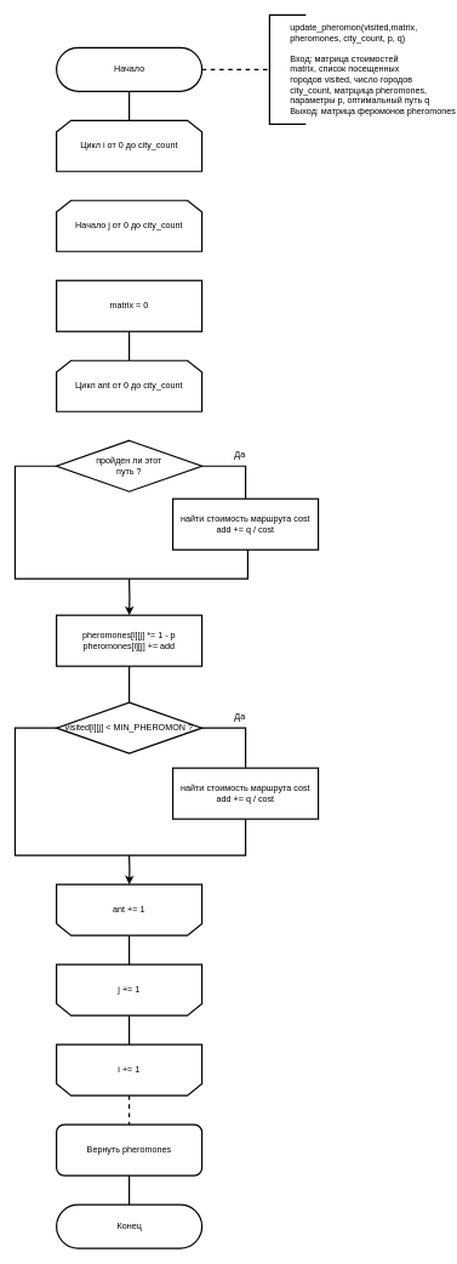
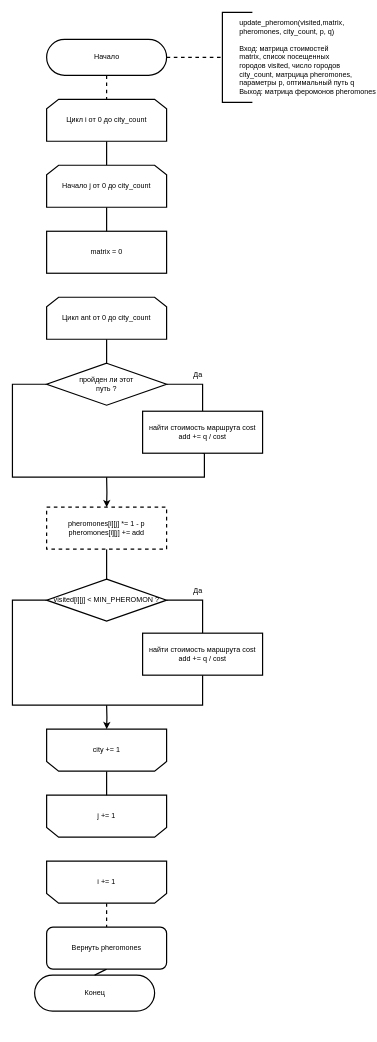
  <mxCell id="0" />
  <mxCell id="1" parent="0" />
  <mxCell id="2" style="edgeStyle=orthogonalEdgeStyle;rounded=0;orthogonalLoop=1;jettySize=auto;html=1;entryX=0;entryY=0.5;entryDx=0;entryDy=0;entryPerimeter=0;endArrow=none;endFill=0;strokeWidth=2;dashed=1;exitX=1;exitY=0.5;exitDx=0;exitDy=0;exitPerimeter=0;" parent="1" source="4" target="6" edge="1"><mxGeometry relative="1" as="geometry"><mxPoint x="327" y="165" as="sourcePoint" /><Array as="points"><mxPoint x="297" y="95" /><mxPoint x="297" y="95" /></Array></mxGeometry></mxCell>
- <mxCell id="3" style="edgeStyle=none;html=1;exitX=0.5;exitY=0.5;exitDx=0;exitDy=30;exitPerimeter=0;entryX=0.5;entryY=0;entryDx=0;entryDy=0;strokeWidth=2;endArrow=none;endFill=0;" parent="1" source="4" target="9" edge="1"><mxGeometry relative="1" as="geometry" /></mxCell>
+ <mxCell id="3" style="edgeStyle=none;html=1;exitX=0.5;exitY=0.5;exitDx=0;exitDy=30;exitPerimeter=0;entryX=0.5;entryY=0;entryDx=0;entryDy=0;strokeWidth=2;endArrow=none;endFill=0;dashed=1;" parent="1" source="4" target="9" edge="1"><mxGeometry relative="1" as="geometry" /></mxCell>
  <mxCell id="4" value="&lt;font style=&quot;font-size: 12px&quot;&gt;Начало&lt;/font&gt;" style="html=1;dashed=0;whitespace=wrap;shape=mxgraph.dfd.start;strokeWidth=2;" parent="1" vertex="1"><mxGeometry x="77" y="65" width="200" height="60" as="geometry" /></mxCell>
  <mxCell id="5" style="edgeStyle=orthogonalEdgeStyle;rounded=0;orthogonalLoop=1;jettySize=auto;html=1;exitX=0.5;exitY=1;exitDx=0;exitDy=0;" parent="1" edge="1"><mxGeometry relative="1" as="geometry"><mxPoint x="127" y="215" as="sourcePoint" /><mxPoint x="127" y="215" as="targetPoint" /></mxGeometry></mxCell>
  <mxCell id="6" value="&lt;div&gt;&lt;span style=&quot;white-space: pre&quot;&gt;&#09;&lt;/span&gt;update_pheromon(visited,matrix,&amp;nbsp;&lt;/div&gt;&lt;div&gt;&lt;span style=&quot;white-space: pre&quot;&gt;&#09;&lt;/span&gt;pheromones, city_count, p, q)&lt;/div&gt;&lt;div&gt;&lt;span&gt;&lt;br&gt;&lt;/span&gt;&lt;/div&gt;&lt;span style=&quot;white-space: pre&quot;&gt;&#09;&lt;/span&gt;Вход: матрица стоимостей &lt;br&gt;&lt;span style=&quot;white-space: pre&quot;&gt;&#09;&lt;/span&gt;matrix, список посещенных&lt;br&gt;&lt;span style=&quot;white-space: pre&quot;&gt;&#09;&lt;/span&gt;городов visited, число городов&lt;br&gt;&lt;span style=&quot;white-space: pre&quot;&gt;&#09;&lt;/span&gt;city_count, матрцица pheromones,&lt;br&gt;&lt;span style=&quot;white-space: pre&quot;&gt;&#09;&lt;/span&gt;параметры p, оптимальный путь q&lt;br&gt;&lt;span style=&quot;white-space: pre&quot;&gt;&#09;&lt;/span&gt;Выход: матрица феромонов pheromones" style="strokeWidth=2;html=1;shape=mxgraph.flowchart.annotation_1;align=left;pointerEvents=1;" parent="1" vertex="1"><mxGeometry x="370" y="20" width="50" height="150" as="geometry" /></mxCell>
- <mxCell id="7" value="&lt;font style=&quot;font-size: 12px&quot;&gt;Конец&lt;/font&gt;" style="html=1;dashed=0;whitespace=wrap;shape=mxgraph.dfd.start;strokeWidth=2;" parent="1" vertex="1"><mxGeometry x="77" y="1655" width="200" height="60" as="geometry" /></mxCell>
+ <mxCell id="7" value="&lt;font style=&quot;font-size: 12px&quot;&gt;Конец&lt;/font&gt;" style="html=1;dashed=0;whitespace=wrap;shape=mxgraph.dfd.start;strokeWidth=2;" parent="1" vertex="1"><mxGeometry x="57" y="1625" width="200" height="60" as="geometry" /></mxCell>
+ <mxCell id="8" style="edgeStyle=none;html=1;exitX=0.5;exitY=1;exitDx=0;exitDy=0;entryX=0.5;entryY=0;entryDx=0;entryDy=0;strokeWidth=2;endArrow=none;endFill=0;" parent="1" source="9" target="13" edge="1"><mxGeometry relative="1" as="geometry" /></mxCell>
  <mxCell id="9" value="Цикл i от 0 до city_count" style="shape=loopLimit;whiteSpace=wrap;html=1;strokeWidth=2;" parent="1" vertex="1"><mxGeometry x="77" y="165" width="200" height="70" as="geometry" /></mxCell>
- <mxCell id="10" style="edgeStyle=none;html=1;exitX=0.5;exitY=1;exitDx=0;exitDy=0;entryX=0.5;entryY=0;entryDx=0;entryDy=0;endArrow=none;endFill=0;strokeWidth=2;" parent="1" source="11" target="41" edge="1"><mxGeometry relative="1" as="geometry" /></mxCell>
  <mxCell id="11" value="&lt;font&gt;&lt;div&gt;matrix = 0&lt;/div&gt;&lt;/font&gt;" style="rounded=0;whiteSpace=wrap;html=1;strokeWidth=2;align=center;" parent="1" vertex="1"><mxGeometry x="77" y="385" width="200" height="70" as="geometry" /></mxCell>
+ <mxCell id="12" style="edgeStyle=none;html=1;exitX=0.5;exitY=1;exitDx=0;exitDy=0;entryX=0.5;entryY=0;entryDx=0;entryDy=0;endArrow=none;endFill=0;strokeWidth=2;" parent="1" source="13" target="11" edge="1"><mxGeometry relative="1" as="geometry" /></mxCell>
  <mxCell id="13" value="Начало j от 0 до city_count" style="shape=loopLimit;whiteSpace=wrap;html=1;strokeWidth=2;" parent="1" vertex="1"><mxGeometry x="77" y="275" width="200" height="70" as="geometry" /></mxCell>
- <mxCell id="14" style="edgeStyle=none;html=1;exitX=0.5;exitY=0;exitDx=0;exitDy=0;entryX=0.5;entryY=1;entryDx=0;entryDy=0;endArrow=none;endFill=0;strokeWidth=2;" parent="1" source="15" target="17" edge="1"><mxGeometry relative="1" as="geometry" /></mxCell>
  <mxCell id="15" value="j += 1" style="shape=loopLimit;whiteSpace=wrap;html=1;strokeWidth=2;direction=west;" parent="1" vertex="1"><mxGeometry x="77" y="1325" width="200" height="70" as="geometry" /></mxCell>
  <mxCell id="16" style="edgeStyle=none;html=1;exitX=0.5;exitY=0;exitDx=0;exitDy=0;entryX=0.5;entryY=0;entryDx=0;entryDy=0;endArrow=none;endFill=0;strokeWidth=2;dashed=1;" parent="1" source="17" target="19" edge="1"><mxGeometry relative="1" as="geometry" /></mxCell>
  <mxCell id="17" value="i += 1" style="shape=loopLimit;whiteSpace=wrap;html=1;strokeWidth=2;direction=west;" parent="1" vertex="1"><mxGeometry x="77" y="1435" width="200" height="70" as="geometry" /></mxCell>
  <mxCell id="18" style="edgeStyle=none;html=1;exitX=0.5;exitY=1;exitDx=0;exitDy=0;entryX=0.5;entryY=0.5;entryDx=0;entryDy=-30;entryPerimeter=0;endArrow=none;endFill=0;strokeWidth=2;" parent="1" source="19" target="7" edge="1"><mxGeometry relative="1" as="geometry" /></mxCell>
  <mxCell id="19" value="&lt;font&gt;Вернуть pheromones&lt;br&gt;&lt;/font&gt;" style="whiteSpace=wrap;html=1;strokeWidth=2;align=center;rounded=1;" parent="1" vertex="1"><mxGeometry x="77" y="1545" width="200" height="70" as="geometry" /></mxCell>
  <mxCell id="20" style="edgeStyle=orthogonalEdgeStyle;rounded=0;orthogonalLoop=1;jettySize=auto;html=1;exitX=0.5;exitY=1;exitDx=0;exitDy=0;" parent="1" edge="1"><mxGeometry relative="1" as="geometry"><mxPoint x="157" y="650" as="sourcePoint" /><mxPoint x="157" y="650" as="targetPoint" /></mxGeometry></mxCell>
  <mxCell id="21" style="edgeStyle=orthogonalEdgeStyle;rounded=0;orthogonalLoop=1;jettySize=auto;html=1;exitX=0.5;exitY=1;exitDx=0;exitDy=0;" parent="1" edge="1"><mxGeometry relative="1" as="geometry"><mxPoint x="147" y="740" as="sourcePoint" /><mxPoint x="147" y="740" as="targetPoint" /></mxGeometry></mxCell>
  <mxCell id="22" style="edgeStyle=orthogonalEdgeStyle;html=1;exitX=1;exitY=0.5;exitDx=0;exitDy=0;entryX=0.5;entryY=0;entryDx=0;entryDy=0;endArrow=none;endFill=0;strokeWidth=2;rounded=0;" parent="1" source="24" target="29" edge="1"><mxGeometry relative="1" as="geometry" /></mxCell>
  <mxCell id="23" style="edgeStyle=orthogonalEdgeStyle;rounded=0;html=1;exitX=0;exitY=0.5;exitDx=0;exitDy=0;entryX=0.5;entryY=1;entryDx=0;entryDy=0;endArrow=none;endFill=0;strokeWidth=2;" parent="1" source="24" target="29" edge="1"><mxGeometry relative="1" as="geometry"><Array as="points"><mxPoint x="20" y="640" /><mxPoint x="20" y="795" /><mxPoint x="340" y="795" /></Array></mxGeometry></mxCell>
  <mxCell id="24" value="пройден ли этот&lt;br&gt;путь ?" style="rhombus;whiteSpace=wrap;html=1;strokeWidth=2;" parent="1" vertex="1"><mxGeometry x="77" y="605" width="200" height="70" as="geometry" /></mxCell>
  <mxCell id="25" value="Да" style="text;html=1;align=center;verticalAlign=middle;resizable=0;points=[];autosize=1;strokeColor=none;" parent="1" vertex="1"><mxGeometry x="314" y="615" width="30" height="20" as="geometry" /></mxCell>
  <mxCell id="26" style="edgeStyle=orthogonalEdgeStyle;rounded=0;html=1;exitX=0.5;exitY=1;exitDx=0;exitDy=0;endArrow=classic;endFill=1;strokeWidth=2;entryX=0.5;entryY=1;entryDx=0;entryDy=0;" parent="1" target="28" edge="1"><mxGeometry relative="1" as="geometry"><mxPoint x="177" y="1175" as="sourcePoint" /></mxGeometry></mxCell>
  <mxCell id="27" style="edgeStyle=orthogonalEdgeStyle;rounded=0;html=1;exitX=0.5;exitY=0;exitDx=0;exitDy=0;entryX=0.5;entryY=1;entryDx=0;entryDy=0;endArrow=none;endFill=0;strokeWidth=2;" parent="1" source="28" target="15" edge="1"><mxGeometry relative="1" as="geometry" /></mxCell>
- <mxCell id="28" value="ant += 1" style="shape=loopLimit;whiteSpace=wrap;html=1;strokeWidth=2;direction=west;" parent="1" vertex="1"><mxGeometry x="77" y="1215" width="200" height="70" as="geometry" /></mxCell>
+ <mxCell id="28" value="city += 1" style="shape=loopLimit;whiteSpace=wrap;html=1;strokeWidth=2;direction=west;" parent="1" vertex="1"><mxGeometry x="77" y="1215" width="200" height="70" as="geometry" /></mxCell>
  <mxCell id="29" value="&lt;font&gt;найти стоимость маршрута cost&lt;br&gt;add += q / cost&lt;br&gt;&lt;/font&gt;" style="rounded=0;whiteSpace=wrap;html=1;strokeWidth=2;align=center;" parent="1" vertex="1"><mxGeometry x="237" y="685" width="200" height="70" as="geometry" /></mxCell>
  <mxCell id="30" style="edgeStyle=orthogonalEdgeStyle;rounded=0;html=1;exitX=0.5;exitY=0;exitDx=0;exitDy=0;endArrow=classic;endFill=1;strokeWidth=2;entryX=0.5;entryY=0;entryDx=0;entryDy=0;" parent="1" target="32" edge="1"><mxGeometry relative="1" as="geometry"><mxPoint x="177" y="795" as="sourcePoint" /></mxGeometry></mxCell>
  <mxCell id="31" style="edgeStyle=orthogonalEdgeStyle;rounded=0;html=1;exitX=0.5;exitY=1;exitDx=0;exitDy=0;endArrow=none;endFill=0;strokeWidth=2;" parent="1" source="32" target="37" edge="1"><mxGeometry relative="1" as="geometry" /></mxCell>
- <mxCell id="32" value="&lt;font&gt;&lt;div&gt;pheromones[i][j] *= 1 - p&lt;/div&gt;&lt;div&gt;pheromones[i][j] += add&lt;/div&gt;&lt;/font&gt;" style="rounded=0;whiteSpace=wrap;html=1;strokeWidth=2;align=center;" parent="1" vertex="1"><mxGeometry x="77" y="845" width="200" height="70" as="geometry" /></mxCell>
+ <mxCell id="32" value="&lt;font&gt;&lt;div&gt;pheromones[i][j] *= 1 - p&lt;/div&gt;&lt;div&gt;pheromones[i][j] += add&lt;/div&gt;&lt;/font&gt;" style="rounded=0;whiteSpace=wrap;html=1;strokeWidth=2;align=center;dashed=1;" parent="1" vertex="1"><mxGeometry x="77" y="845" width="200" height="70" as="geometry" /></mxCell>
  <mxCell id="33" style="edgeStyle=orthogonalEdgeStyle;rounded=0;orthogonalLoop=1;jettySize=auto;html=1;exitX=0.5;exitY=1;exitDx=0;exitDy=0;" parent="1" edge="1"><mxGeometry relative="1" as="geometry"><mxPoint x="154" y="1010" as="sourcePoint" /><mxPoint x="154" y="1010" as="targetPoint" /></mxGeometry></mxCell>
  <mxCell id="34" style="edgeStyle=orthogonalEdgeStyle;rounded=0;orthogonalLoop=1;jettySize=auto;html=1;exitX=0.5;exitY=1;exitDx=0;exitDy=0;" parent="1" edge="1"><mxGeometry relative="1" as="geometry"><mxPoint x="144" y="1100" as="sourcePoint" /><mxPoint x="144" y="1100" as="targetPoint" /></mxGeometry></mxCell>
  <mxCell id="35" style="edgeStyle=orthogonalEdgeStyle;rounded=0;html=1;exitX=1;exitY=0.5;exitDx=0;exitDy=0;entryX=0.5;entryY=0;entryDx=0;entryDy=0;endArrow=none;endFill=0;strokeWidth=2;" parent="1" source="37" target="39" edge="1"><mxGeometry relative="1" as="geometry" /></mxCell>
  <mxCell id="36" style="edgeStyle=orthogonalEdgeStyle;rounded=0;html=1;exitX=0;exitY=0.5;exitDx=0;exitDy=0;entryX=0.5;entryY=1;entryDx=0;entryDy=0;endArrow=none;endFill=0;strokeWidth=2;" parent="1" source="37" target="39" edge="1"><mxGeometry relative="1" as="geometry"><Array as="points"><mxPoint x="20" y="1000" /><mxPoint x="20" y="1175" /><mxPoint x="337" y="1175" /></Array></mxGeometry></mxCell>
  <mxCell id="37" value="visited[i][j] &amp;lt; MIN_PHEROMON ?" style="rhombus;whiteSpace=wrap;html=1;strokeWidth=2;" parent="1" vertex="1"><mxGeometry x="77" y="965" width="200" height="70" as="geometry" /></mxCell>
  <mxCell id="38" value="Да" style="text;html=1;align=center;verticalAlign=middle;resizable=0;points=[];autosize=1;strokeColor=none;" parent="1" vertex="1"><mxGeometry x="314" y="975" width="30" height="20" as="geometry" /></mxCell>
  <mxCell id="39" value="&lt;font&gt;найти стоимость маршрута cost&lt;br&gt;add += q / cost&lt;br&gt;&lt;/font&gt;" style="rounded=0;whiteSpace=wrap;html=1;strokeWidth=2;align=center;" parent="1" vertex="1"><mxGeometry x="237" y="1055" width="200" height="70" as="geometry" /></mxCell>
+ <mxCell id="40" style="edgeStyle=none;html=1;exitX=0.5;exitY=1;exitDx=0;exitDy=0;entryX=0.5;entryY=0;entryDx=0;entryDy=0;endArrow=none;endFill=0;strokeWidth=2;" parent="1" source="41" target="24" edge="1"><mxGeometry relative="1" as="geometry" /></mxCell>
  <mxCell id="41" value="Цикл ant от 0 до city_count" style="shape=loopLimit;whiteSpace=wrap;html=1;strokeWidth=2;" parent="1" vertex="1"><mxGeometry x="77" y="495" width="200" height="70" as="geometry" /></mxCell>
